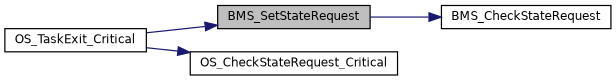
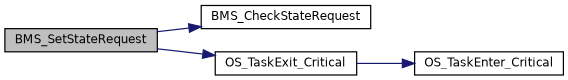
  digraph {
    rankdir=LR
    node [color=black fillcolor=white fontname=Helvetica fontsize=10 shape=record style=filled]
    edge [color=midnightblue fontname=Helvetica fontsize=10 labelfontname=Helvetica labelfontsize=10 style=solid]
    n1 [fillcolor=grey75 fontcolor=black height=0.2 label=BMS_SetStateRequest width=0.4]
    n2 [height=0.2 label=BMS_CheckStateRequest width=0.4]
    n3 [height=0.2 label=OS_TaskExit_Critical width=0.4]
-   n4 [height=0.2 label=OS_CheckStateRequest_Critical width=0.4]
+   n4 [height=0.2 label=OS_TaskEnter_Critical width=0.4]
    n1 -> n2
-   n3 -> n1
+   n1 -> n3
    n3 -> n4
  }
